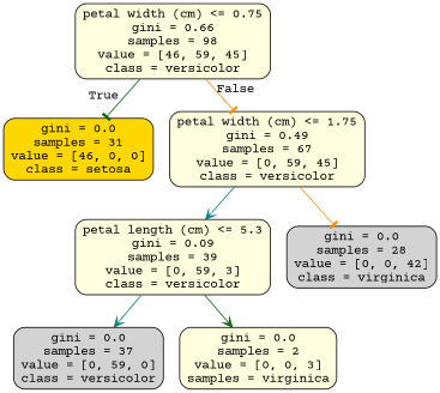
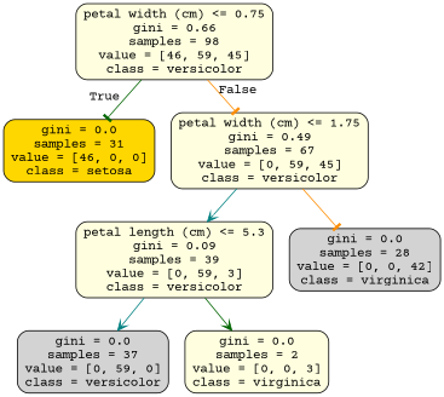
  digraph {
    fontname="Courier Prime"
    node [color=black fillcolor=lightyellow fontname="Courier Prime" shape=box style="filled, rounded"]
    edge [fontname="Courier Prime" color=darkgreen style=solid arrowhead=tee]
    n1 [label="petal width (cm) <= 0.75\ngini = 0.66\nsamples = 98\nvalue = [46, 59, 45]\nclass = versicolor"]
    n2 [fillcolor=gold label="gini = 0.0\nsamples = 31\nvalue = [46, 0, 0]\nclass = setosa"]
    n3 [label="petal width (cm) <= 1.75\ngini = 0.49\nsamples = 67\nvalue = [0, 59, 45]\nclass = versicolor"]
    n4 [label="petal length (cm) <= 5.3\ngini = 0.09\nsamples = 39\nvalue = [0, 59, 3]\nclass = versicolor"]
    n5 [fillcolor=lightgrey label="gini = 0.0\nsamples = 28\nvalue = [0, 0, 42]\nclass = virginica"]
    n6 [fillcolor=lightgrey label="gini = 0.0\nsamples = 37\nvalue = [0, 59, 0]\nclass = versicolor"]
-   n7 [label="gini = 0.0\nsamples = 2\nvalue = [0, 0, 3]\nsamples = virginica"]
+   n7 [label="gini = 0.0\nsamples = 2\nvalue = [0, 0, 3]\nclass = virginica"]
    n1 -> n2 [headlabel=True labelangle=45 labeldistance=2.5]
    n1 -> n3 [headlabel=False labelangle=-45 labeldistance=2.5 color=darkorange]
    n3 -> n4 [color=teal arrowhead=vee]
    n3 -> n5 [color=darkorange]
    n4 -> n6 [color=teal arrowhead=vee]
    n4 -> n7 [arrowhead=vee]
  }
